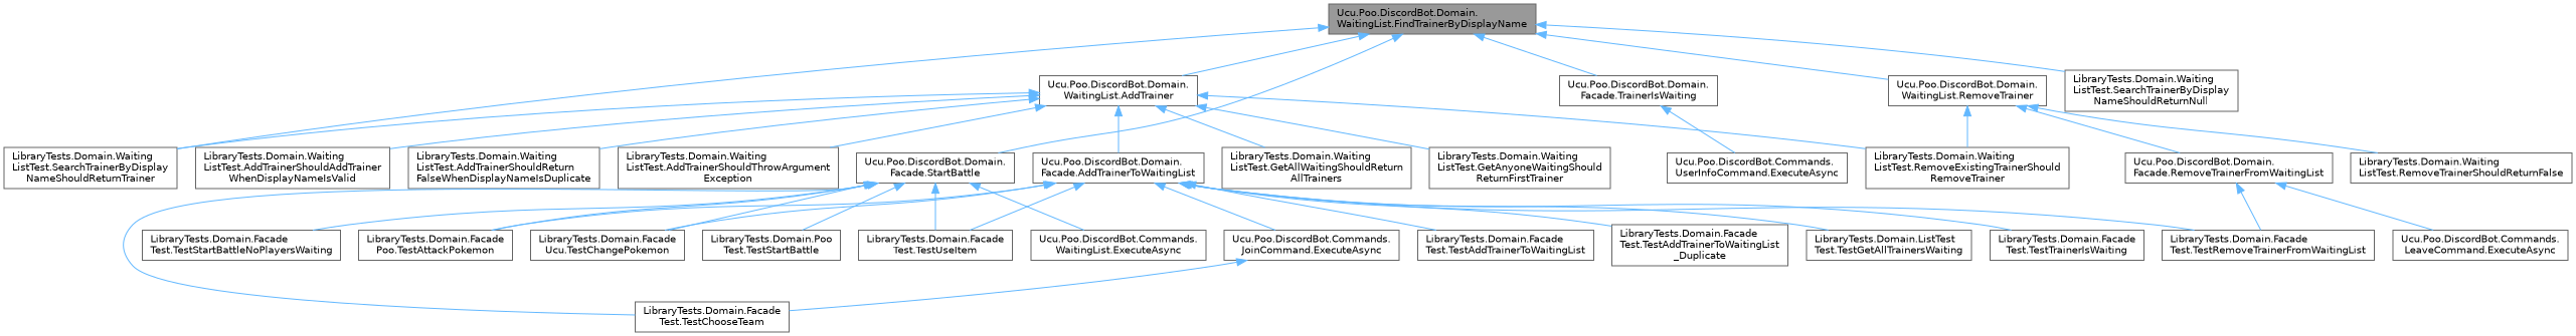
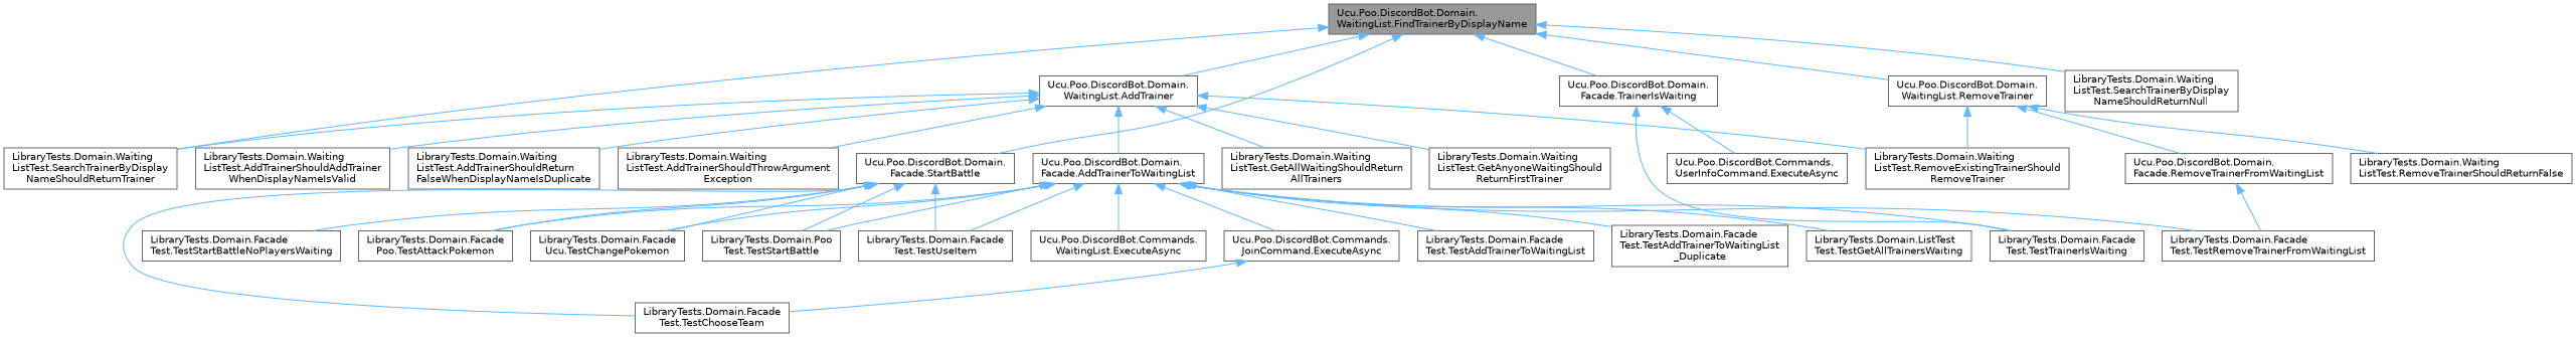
  digraph {
    rankdir=TB
    node [color=grey40 fillcolor=white fontname=Helvetica fontsize=10 shape=box style=filled]
    edge [color=steelblue1 dir=back fontname=Helvetica fontsize=10 labelfontname=Helvetica labelfontsize=10 style=solid]
    n1 [color=gray40 fillcolor=grey60 fontcolor=black height=0.2 label="Ucu.Poo.DiscordBot.Domain.\lWaitingList.FindTrainerByDisplayName" width=0.4]
    n2 [height=0.2 label="Ucu.Poo.DiscordBot.Domain.\lWaitingList.AddTrainer" width=0.4]
    n3 [height=0.2 label="LibraryTests.Domain.Waiting\lListTest.SearchTrainerByDisplay\lNameShouldReturnTrainer" width=0.4]
    n4 [height=0.2 label="Ucu.Poo.DiscordBot.Domain.\lWaitingList.RemoveTrainer" width=0.4]
    n5 [height=0.2 label="LibraryTests.Domain.Waiting\lListTest.SearchTrainerByDisplay\lNameShouldReturnNull" width=0.4]
    n6 [height=0.2 label="Ucu.Poo.DiscordBot.Domain.\lFacade.StartBattle" width=0.4]
    n7 [height=0.2 label="Ucu.Poo.DiscordBot.Domain.\lFacade.TrainerIsWaiting" width=0.4]
    n8 [height=0.2 label="LibraryTests.Domain.Waiting\lListTest.AddTrainerShouldAddTrainer\lWhenDisplayNameIsValid" width=0.4]
    n9 [height=0.2 label="LibraryTests.Domain.Waiting\lListTest.AddTrainerShouldReturn\lFalseWhenDisplayNameIsDuplicate" width=0.4]
    n10 [height=0.2 label="LibraryTests.Domain.Waiting\lListTest.AddTrainerShouldThrowArgument\lException" width=0.4]
    n11 [height=0.2 label="Ucu.Poo.DiscordBot.Domain.\lFacade.AddTrainerToWaitingList" width=0.4]
    n12 [height=0.2 label="LibraryTests.Domain.Waiting\lListTest.GetAllWaitingShouldReturn\lAllTrainers" width=0.4]
    n13 [height=0.2 label="LibraryTests.Domain.Waiting\lListTest.GetAnyoneWaitingShould\lReturnFirstTrainer" width=0.4]
    n14 [height=0.2 label="LibraryTests.Domain.Waiting\lListTest.RemoveExistingTrainerShould\lRemoveTrainer" width=0.4]
    n15 [height=0.2 label="Ucu.Poo.DiscordBot.Domain.\lFacade.RemoveTrainerFromWaitingList" width=0.4]
    n16 [height=0.2 label="LibraryTests.Domain.Waiting\lListTest.RemoveTrainerShouldReturnFalse" width=0.4]
    n17 [height=0.2 label="LibraryTests.Domain.Facade\lPoo.TestAttackPokemon" width=0.4]
    n18 [height=0.2 label="LibraryTests.Domain.Facade\lUcu.TestChangePokemon" width=0.4]
    n19 [height=0.2 label="LibraryTests.Domain.Facade\lTest.TestChooseTeam" width=0.4]
    n20 [height=0.2 label="LibraryTests.Domain.Poo\lTest.TestStartBattle" width=0.4]
    n21 [height=0.2 label="LibraryTests.Domain.Facade\lTest.TestUseItem" width=0.4]
    n22 [height=0.2 label="Ucu.Poo.DiscordBot.Commands.\lWaitingList.ExecuteAsync" width=0.4]
    n23 [height=0.2 label="LibraryTests.Domain.Facade\lTest.TestStartBattleNoPlayersWaiting" width=0.4]
    n24 [height=0.2 label="LibraryTests.Domain.Facade\lTest.TestTrainerIsWaiting" width=0.4]
    n25 [height=0.2 label="Ucu.Poo.DiscordBot.Commands.\lUserInfoCommand.ExecuteAsync" width=0.4]
    n26 [height=0.2 label="Ucu.Poo.DiscordBot.Commands.\lJoinCommand.ExecuteAsync" width=0.4]
    n27 [height=0.2 label="LibraryTests.Domain.Facade\lTest.TestAddTrainerToWaitingList" width=0.4]
    n28 [height=0.2 label="LibraryTests.Domain.Facade\lTest.TestAddTrainerToWaitingList\l_Duplicate" width=0.4]
    n29 [height=0.2 label="LibraryTests.Domain.ListTest\lTest.TestGetAllTrainersWaiting" width=0.4]
    n30 [height=0.2 label="LibraryTests.Domain.Facade\lTest.TestRemoveTrainerFromWaitingList" width=0.4]
-   n31 [height=0.2 label="Ucu.Poo.DiscordBot.Commands.\lLeaveCommand.ExecuteAsync" width=0.4]
    n1 -> n2
    n1 -> n3
    n1 -> n4
    n1 -> n5
    n1 -> n6
    n1 -> n7
    n2 -> n3
    n2 -> n8
    n2 -> n9
    n2 -> n10
    n2 -> n11
    n2 -> n12
    n2 -> n13
    n2 -> n14
    n4 -> n14
    n4 -> n15
    n4 -> n16
    n6 -> n17
    n6 -> n18
    n6 -> n19
    n6 -> n20
    n6 -> n21
-   n6 -> n22
+   n11 -> n22
    n6 -> n23
+   n7 -> n24
    n7 -> n25
    n11 -> n17
    n11 -> n18
+   n11 -> n20
    n11 -> n21
    n11 -> n24
    n11 -> n26
    n11 -> n27
    n11 -> n28
    n11 -> n29
    n11 -> n30
    n15 -> n30
-   n15 -> n31
    n26 -> n19
  }
